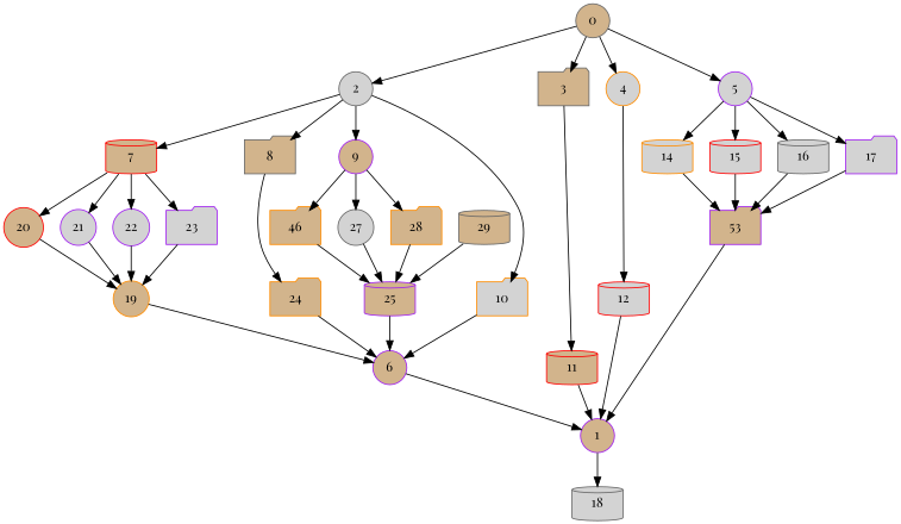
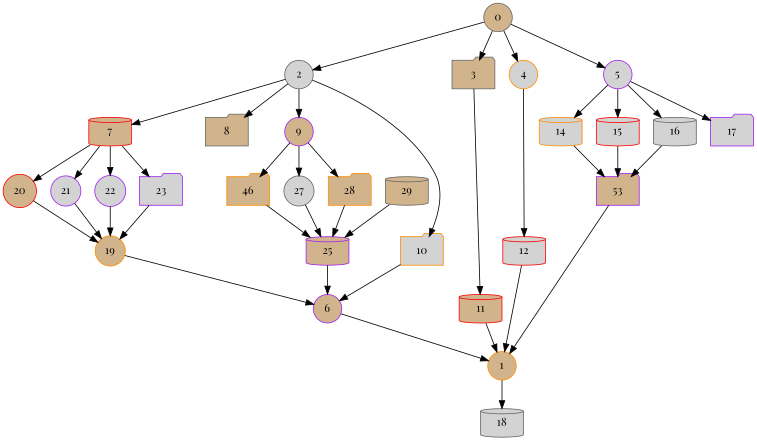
  digraph {
    fontname="Playfair Display"
    node [Weight=15 color=purple fillcolor=tan fontname="Playfair Display" shape=circle style=filled]
    edge [Weight=10 fontname="Playfair Display"]
    0 [color=gray40]
    2 [Weight=5 color=gray40 fillcolor=lightgrey]
    3 [Weight=11 color=gray40 shape=folder]
    4 [Weight=3 color=darkorange fillcolor=lightgrey]
    5 [fillcolor=lightgrey]
    7 [Weight=5 color=red shape=cylinder]
    8 [Weight=5 color=gray40 shape=folder]
    9 [Weight=5]
    10 [Weight=12 color=darkorange fillcolor=lightgrey shape=folder]
    11 [Weight=11 color=red shape=cylinder]
    12 [color=red fillcolor=lightgrey shape=cylinder]
    14 [Weight=12 color=darkorange fillcolor=lightgrey shape=cylinder]
    15 [Weight=12 color=red fillcolor=lightgrey shape=cylinder]
    16 [Weight=8 color=gray40 fillcolor=lightgrey shape=cylinder]
    17 [Weight=3 fillcolor=lightgrey shape=folder]
    20 [Weight=3 color=red]
    21 [Weight=3 fillcolor=lightgrey]
    22 [fillcolor=lightgrey]
    23 [Weight=9 fillcolor=lightgrey shape=folder]
-   24 [Weight=3 color=darkorange shape=folder]
    n21 [Weight=12 color=darkorange label=46 shape=folder]
    27 [color=gray40 fillcolor=lightgrey]
    28 [Weight=14 color=darkorange shape=folder]
    6 [Weight=9]
-   1 [Weight=5]
+   1 [Weight=5 color=darkorange]
    n26 [label=53 shape=folder]
    18 [color=gray40 fillcolor=lightgrey shape=cylinder]
    19 [Weight=14 color=darkorange]
    25 [Weight=11 shape=cylinder]
    29 [Weight=14 color=gray40 shape=cylinder]
    0 -> 2 [Weight=6]
    0 -> 3
    0 -> 4 [Weight=2]
    0 -> 5 [Weight=5]
    2 -> 7 [Weight=4]
    2 -> 8 [Weight=7]
    2 -> 9 [Weight=6]
    2 -> 10 [Weight=7]
    3 -> 11 [Weight=7]
    4 -> 12 [Weight=5]
    5 -> 14 [Weight=9]
    5 -> 15 [Weight=4]
    5 -> 16
    5 -> 17 [Weight=3]
    7 -> 20
    7 -> 21 [Weight=8]
    7 -> 22 [Weight=8]
    7 -> 23
-   8 -> 24 [Weight=6]
    9 -> n21 [Weight=6]
    9 -> 27
    9 -> 28 [Weight=3]
    10 -> 6 [Weight=7]
    11 -> 1 [Weight=4]
    12 -> 1 [Weight=4]
    14 -> n26
    15 -> n26
    16 -> n26 [Weight=2]
-   17 -> n26 [Weight=3]
    20 -> 19 [Weight=9]
    21 -> 19 [Weight=9]
    22 -> 19 [Weight=8]
    23 -> 19 [Weight=6]
-   24 -> 6 [Weight=9]
    n21 -> 25 [Weight=3]
    27 -> 25 [Weight=8]
    28 -> 25 [Weight=8]
    6 -> 1 [Weight=7]
    1 -> 18
    n26 -> 1 [Weight=8]
    19 -> 6 [Weight=3]
    25 -> 6 [Weight=8]
    29 -> 25 [Weight=7]
  }
